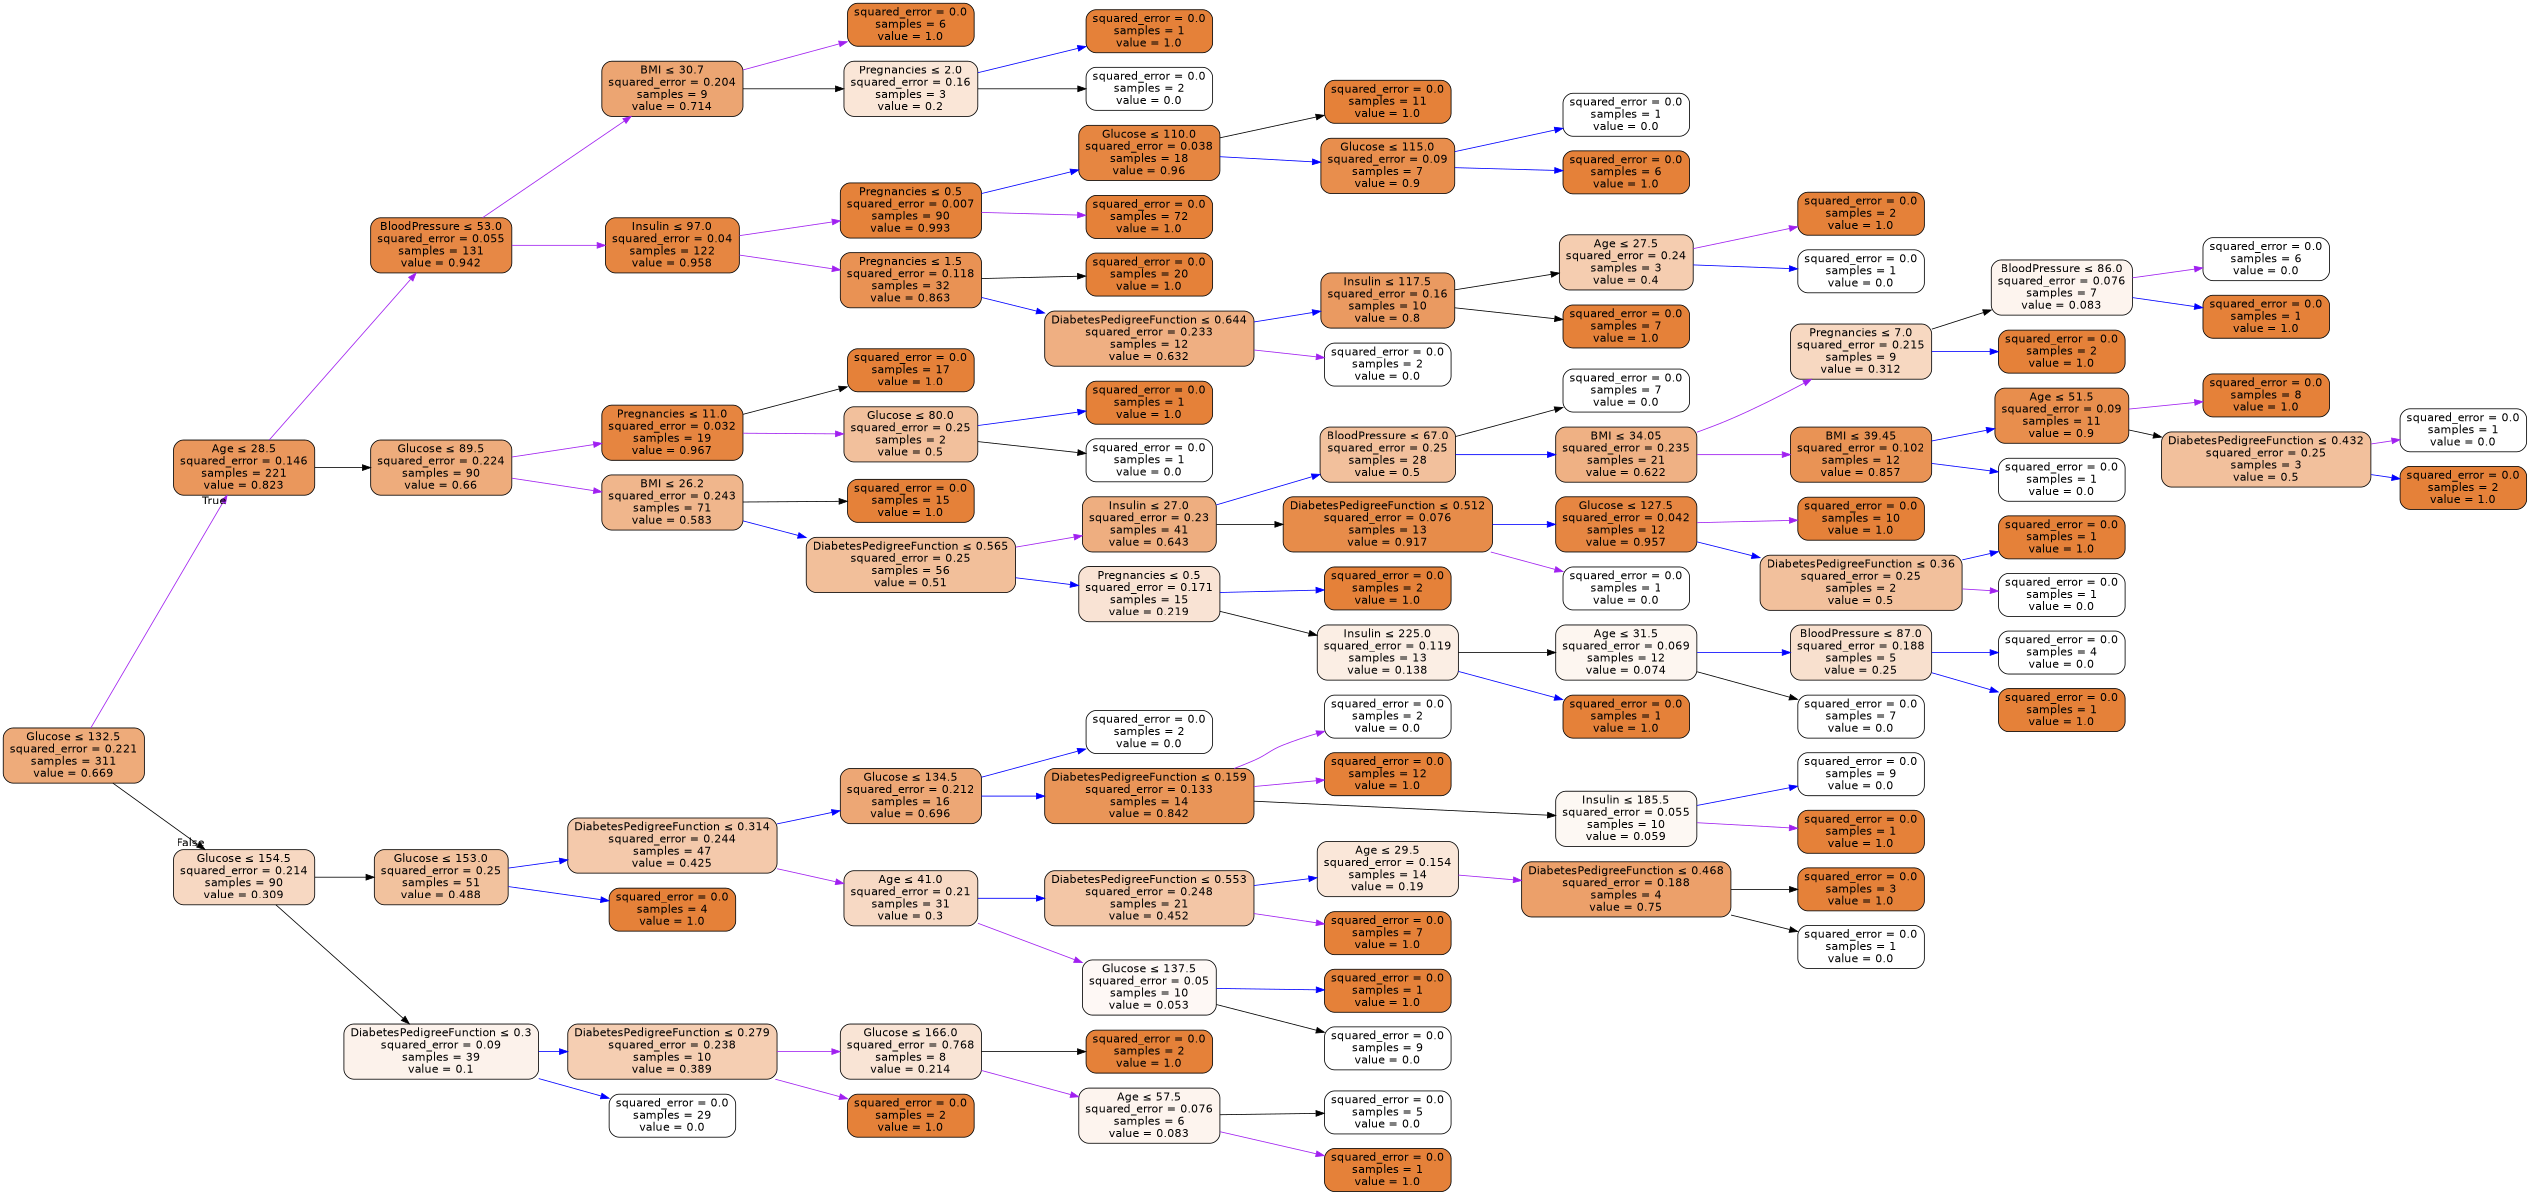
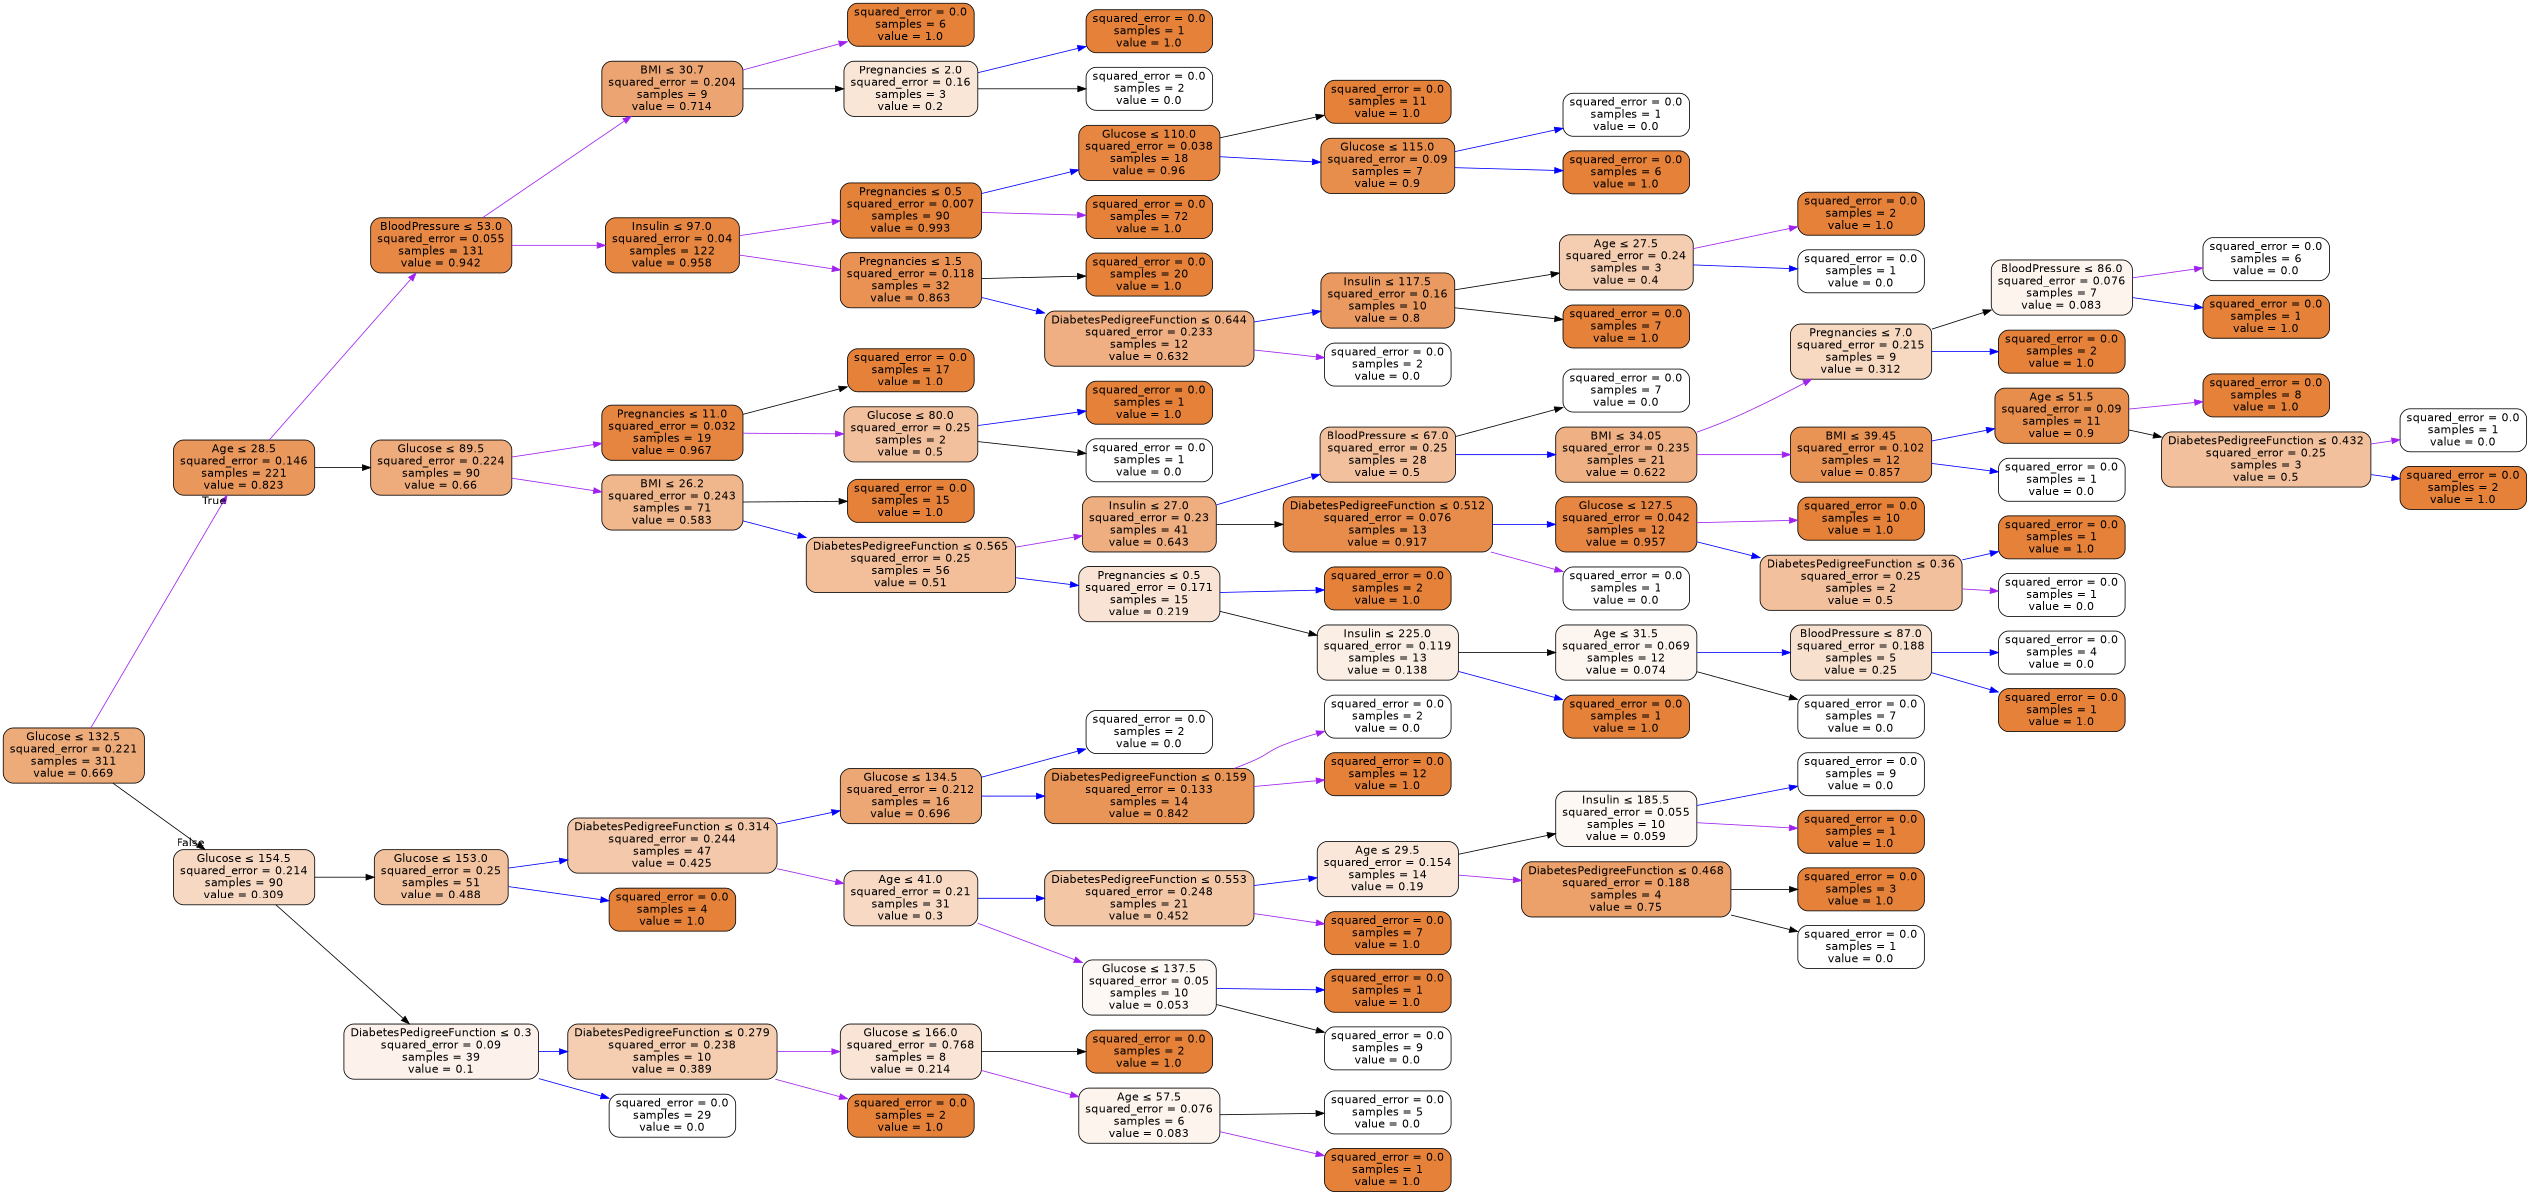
  digraph {
    rankdir=LR
    node [color=black fillcolor="#e58139" fontname=helvetica shape=box style="filled, rounded"]
    edge [color=blue fontname=helvetica]
    n1 [fillcolor="#eeab7a" label=<Glucose &le; 132.5<br/>squared_error = 0.221<br/>samples = 311<br/>value = 0.669>]
    n2 [fillcolor="#ea975c" label=<Age &le; 28.5<br/>squared_error = 0.146<br/>samples = 221<br/>value = 0.823>]
    n3 [fillcolor="#f7d8c2" label=<Glucose &le; 154.5<br/>squared_error = 0.214<br/>samples = 90<br/>value = 0.309>]
    n4 [fillcolor="#e78845" label=<BloodPressure &le; 53.0<br/>squared_error = 0.055<br/>samples = 131<br/>value = 0.942>]
    n5 [fillcolor="#eeac7c" label=<Glucose &le; 89.5<br/>squared_error = 0.224<br/>samples = 90<br/>value = 0.66>]
    n6 [fillcolor="#f2c29e" label=<Glucose &le; 153.0<br/>squared_error = 0.25<br/>samples = 51<br/>value = 0.488>]
    n7 [fillcolor="#fcf2eb" label=<DiabetesPedigreeFunction &le; 0.3<br/>squared_error = 0.09<br/>samples = 39<br/>value = 0.1>]
    n8 [fillcolor="#eca572" label=<BMI &le; 30.7<br/>squared_error = 0.204<br/>samples = 9<br/>value = 0.714>]
    n9 [fillcolor="#e68641" label=<Insulin &le; 97.0<br/>squared_error = 0.04<br/>samples = 122<br/>value = 0.958>]
    n10 [fillcolor="#e68540" label=<Pregnancies &le; 11.0<br/>squared_error = 0.032<br/>samples = 19<br/>value = 0.967>]
    n11 [fillcolor="#f0b68c" label=<BMI &le; 26.2<br/>squared_error = 0.243<br/>samples = 71<br/>value = 0.583>]
    n12 [label=<squared_error = 0.0<br/>samples = 6<br/>value = 1.0>]
    n13 [fillcolor="#fae6d7" label=<Pregnancies &le; 2.0<br/>squared_error = 0.16<br/>samples = 3<br/>value = 0.2>]
    n14 [fillcolor="#e5823a" label=<Pregnancies &le; 0.5<br/>squared_error = 0.007<br/>samples = 90<br/>value = 0.993>]
    n15 [fillcolor="#e99254" label=<Pregnancies &le; 1.5<br/>squared_error = 0.118<br/>samples = 32<br/>value = 0.863>]
    n16 [label=<squared_error = 0.0<br/>samples = 1<br/>value = 1.0>]
    n17 [fillcolor="#ffffff" label=<squared_error = 0.0<br/>samples = 2<br/>value = 0.0>]
    n18 [fillcolor="#e68641" label=<Glucose &le; 110.0<br/>squared_error = 0.038<br/>samples = 18<br/>value = 0.96>]
    n19 [label=<squared_error = 0.0<br/>samples = 72<br/>value = 1.0>]
    n20 [label=<squared_error = 0.0<br/>samples = 20<br/>value = 1.0>]
    n21 [fillcolor="#efaf82" label=<DiabetesPedigreeFunction &le; 0.644<br/>squared_error = 0.233<br/>samples = 12<br/>value = 0.632>]
    n22 [label=<squared_error = 0.0<br/>samples = 11<br/>value = 1.0>]
    n23 [fillcolor="#e88e4d" label=<Glucose &le; 115.0<br/>squared_error = 0.09<br/>samples = 7<br/>value = 0.9>]
    n24 [fillcolor="#ffffff" label=<squared_error = 0.0<br/>samples = 1<br/>value = 0.0>]
    n25 [label=<squared_error = 0.0<br/>samples = 6<br/>value = 1.0>]
    n26 [fillcolor="#ea9a61" label=<Insulin &le; 117.5<br/>squared_error = 0.16<br/>samples = 10<br/>value = 0.8>]
    n27 [fillcolor="#ffffff" label=<squared_error = 0.0<br/>samples = 2<br/>value = 0.0>]
    n28 [fillcolor="#f5cdb0" label=<Age &le; 27.5<br/>squared_error = 0.24<br/>samples = 3<br/>value = 0.4>]
    n29 [label=<squared_error = 0.0<br/>samples = 7<br/>value = 1.0>]
    n30 [label=<squared_error = 0.0<br/>samples = 2<br/>value = 1.0>]
    n31 [fillcolor="#ffffff" label=<squared_error = 0.0<br/>samples = 1<br/>value = 0.0>]
    n32 [label=<squared_error = 0.0<br/>samples = 17<br/>value = 1.0>]
    n33 [fillcolor="#f2c09c" label=<Glucose &le; 80.0<br/>squared_error = 0.25<br/>samples = 2<br/>value = 0.5>]
    n34 [label=<squared_error = 0.0<br/>samples = 15<br/>value = 1.0>]
    n35 [fillcolor="#f2bf9a" label=<DiabetesPedigreeFunction &le; 0.565<br/>squared_error = 0.25<br/>samples = 56<br/>value = 0.51>]
    n36 [label=<squared_error = 0.0<br/>samples = 1<br/>value = 1.0>]
    n37 [fillcolor="#ffffff" label=<squared_error = 0.0<br/>samples = 1<br/>value = 0.0>]
    n38 [fillcolor="#eeae80" label=<Insulin &le; 27.0<br/>squared_error = 0.23<br/>samples = 41<br/>value = 0.643>]
    n39 [fillcolor="#f9e3d4" label=<Pregnancies &le; 0.5<br/>squared_error = 0.171<br/>samples = 15<br/>value = 0.219>]
    n40 [fillcolor="#f2c09c" label=<BloodPressure &le; 67.0<br/>squared_error = 0.25<br/>samples = 28<br/>value = 0.5>]
    n41 [fillcolor="#e78c4a" label=<DiabetesPedigreeFunction &le; 0.512<br/>squared_error = 0.076<br/>samples = 13<br/>value = 0.917>]
    n42 [label=<squared_error = 0.0<br/>samples = 2<br/>value = 1.0>]
    n43 [fillcolor="#fbeee4" label=<Insulin &le; 225.0<br/>squared_error = 0.119<br/>samples = 13<br/>value = 0.138>]
    n44 [fillcolor="#ffffff" label=<squared_error = 0.0<br/>samples = 7<br/>value = 0.0>]
    n45 [fillcolor="#efb184" label=<BMI &le; 34.05<br/>squared_error = 0.235<br/>samples = 21<br/>value = 0.622>]
    n46 [fillcolor="#e68642" label=<Glucose &le; 127.5<br/>squared_error = 0.042<br/>samples = 12<br/>value = 0.957>]
    n47 [fillcolor="#ffffff" label=<squared_error = 0.0<br/>samples = 1<br/>value = 0.0>]
    n48 [fillcolor="#f7d8c1" label=<Pregnancies &le; 7.0<br/>squared_error = 0.215<br/>samples = 9<br/>value = 0.312>]
    n49 [fillcolor="#e99355" label=<BMI &le; 39.45<br/>squared_error = 0.102<br/>samples = 12<br/>value = 0.857>]
    n50 [fillcolor="#fdf4ee" label=<BloodPressure &le; 86.0<br/>squared_error = 0.076<br/>samples = 7<br/>value = 0.083>]
    n51 [label=<squared_error = 0.0<br/>samples = 2<br/>value = 1.0>]
    n52 [fillcolor="#e88e4d" label=<Age &le; 51.5<br/>squared_error = 0.09<br/>samples = 11<br/>value = 0.9>]
    n53 [fillcolor="#ffffff" label=<squared_error = 0.0<br/>samples = 1<br/>value = 0.0>]
    n54 [fillcolor="#ffffff" label=<squared_error = 0.0<br/>samples = 6<br/>value = 0.0>]
    n55 [label=<squared_error = 0.0<br/>samples = 1<br/>value = 1.0>]
    n56 [label=<squared_error = 0.0<br/>samples = 8<br/>value = 1.0>]
    n57 [fillcolor="#f2c09c" label=<DiabetesPedigreeFunction &le; 0.432<br/>squared_error = 0.25<br/>samples = 3<br/>value = 0.5>]
    n58 [fillcolor="#ffffff" label=<squared_error = 0.0<br/>samples = 1<br/>value = 0.0>]
    n59 [label=<squared_error = 0.0<br/>samples = 2<br/>value = 1.0>]
    n60 [label=<squared_error = 0.0<br/>samples = 10<br/>value = 1.0>]
    n61 [fillcolor="#f2c09c" label=<DiabetesPedigreeFunction &le; 0.36<br/>squared_error = 0.25<br/>samples = 2<br/>value = 0.5>]
    n62 [label=<squared_error = 0.0<br/>samples = 1<br/>value = 1.0>]
    n63 [fillcolor="#ffffff" label=<squared_error = 0.0<br/>samples = 1<br/>value = 0.0>]
    n64 [fillcolor="#fdf6f0" label=<Age &le; 31.5<br/>squared_error = 0.069<br/>samples = 12<br/>value = 0.074>]
    n65 [label=<squared_error = 0.0<br/>samples = 1<br/>value = 1.0>]
    n66 [fillcolor="#f8e0ce" label=<BloodPressure &le; 87.0<br/>squared_error = 0.188<br/>samples = 5<br/>value = 0.25>]
    n67 [fillcolor="#ffffff" label=<squared_error = 0.0<br/>samples = 7<br/>value = 0.0>]
    n68 [fillcolor="#ffffff" label=<squared_error = 0.0<br/>samples = 4<br/>value = 0.0>]
    n69 [label=<squared_error = 0.0<br/>samples = 1<br/>value = 1.0>]
    n70 [fillcolor="#f4c9ab" label=<DiabetesPedigreeFunction &le; 0.314<br/>squared_error = 0.244<br/>samples = 47<br/>value = 0.425>]
    n71 [label=<squared_error = 0.0<br/>samples = 4<br/>value = 1.0>]
    n72 [fillcolor="#f5ceb2" label=<DiabetesPedigreeFunction &le; 0.279<br/>squared_error = 0.238<br/>samples = 10<br/>value = 0.389>]
    n73 [fillcolor="#ffffff" label=<squared_error = 0.0<br/>samples = 29<br/>value = 0.0>]
    n74 [fillcolor="#eda775" label=<Glucose &le; 134.5<br/>squared_error = 0.212<br/>samples = 16<br/>value = 0.696>]
    n75 [fillcolor="#f7d9c4" label=<Age &le; 41.0<br/>squared_error = 0.21<br/>samples = 31<br/>value = 0.3>]
    n76 [fillcolor="#ffffff" label=<squared_error = 0.0<br/>samples = 2<br/>value = 0.0>]
    n77 [fillcolor="#e99558" label=<DiabetesPedigreeFunction &le; 0.159<br/>squared_error = 0.133<br/>samples = 14<br/>value = 0.842>]
    n78 [fillcolor="#f3c6a6" label=<DiabetesPedigreeFunction &le; 0.553<br/>squared_error = 0.248<br/>samples = 21<br/>value = 0.452>]
    n79 [fillcolor="#fef8f5" label=<Glucose &le; 137.5<br/>squared_error = 0.05<br/>samples = 10<br/>value = 0.053>]
    n80 [fillcolor="#ffffff" label=<squared_error = 0.0<br/>samples = 2<br/>value = 0.0>]
    n81 [label=<squared_error = 0.0<br/>samples = 12<br/>value = 1.0>]
    n82 [fillcolor="#fae7d9" label=<Age &le; 29.5<br/>squared_error = 0.154<br/>samples = 14<br/>value = 0.19>]
    n83 [label=<squared_error = 0.0<br/>samples = 7<br/>value = 1.0>]
    n84 [label=<squared_error = 0.0<br/>samples = 1<br/>value = 1.0>]
    n85 [fillcolor="#ffffff" label=<squared_error = 0.0<br/>samples = 9<br/>value = 0.0>]
    n86 [fillcolor="#fdf8f3" label=<Insulin &le; 185.5<br/>squared_error = 0.055<br/>samples = 10<br/>value = 0.059>]
    n87 [fillcolor="#eca06a" label=<DiabetesPedigreeFunction &le; 0.468<br/>squared_error = 0.188<br/>samples = 4<br/>value = 0.75>]
    n88 [fillcolor="#ffffff" label=<squared_error = 0.0<br/>samples = 9<br/>value = 0.0>]
    n89 [label=<squared_error = 0.0<br/>samples = 1<br/>value = 1.0>]
    n90 [label=<squared_error = 0.0<br/>samples = 3<br/>value = 1.0>]
    n91 [fillcolor="#ffffff" label=<squared_error = 0.0<br/>samples = 1<br/>value = 0.0>]
    n92 [fillcolor="#f9e4d5" label=<Glucose &le; 166.0<br/>squared_error = 0.768<br/>samples = 8<br/>value = 0.214>]
    n93 [label=<squared_error = 0.0<br/>samples = 2<br/>value = 1.0>]
    n94 [label=<squared_error = 0.0<br/>samples = 2<br/>value = 1.0>]
    n95 [fillcolor="#fdf4ee" label=<Age &le; 57.5<br/>squared_error = 0.076<br/>samples = 6<br/>value = 0.083>]
    n96 [fillcolor="#ffffff" label=<squared_error = 0.0<br/>samples = 5<br/>value = 0.0>]
    n97 [label=<squared_error = 0.0<br/>samples = 1<br/>value = 1.0>]
    n1 -> n2 [color=purple headlabel=True labelangle=45 labeldistance=2.5]
    n1 -> n3 [color=black headlabel=False labelangle=-45 labeldistance=2.5]
    n2 -> n4 [color=purple]
    n2 -> n5 [color=black]
    n3 -> n6 [color=black]
    n3 -> n7 [color=black]
    n4 -> n8 [color=purple]
    n4 -> n9 [color=purple]
    n5 -> n10 [color=purple]
    n5 -> n11 [color=purple]
    n6 -> n70
    n6 -> n71
    n7 -> n72
    n7 -> n73
    n8 -> n12 [color=purple]
    n8 -> n13 [color=black]
    n9 -> n14 [color=purple]
    n9 -> n15 [color=purple]
    n10 -> n32 [color=black]
    n10 -> n33 [color=purple]
    n11 -> n34 [color=black]
    n11 -> n35
    n13 -> n16
    n13 -> n17 [color=black]
    n14 -> n18
    n14 -> n19 [color=purple]
    n15 -> n20 [color=black]
    n15 -> n21
    n18 -> n22 [color=black]
    n18 -> n23
    n21 -> n26
    n21 -> n27 [color=purple]
    n23 -> n24
    n23 -> n25
    n26 -> n28 [color=black]
    n26 -> n29 [color=black]
    n28 -> n30 [color=purple]
    n28 -> n31
    n33 -> n36
    n33 -> n37 [color=black]
    n35 -> n38 [color=purple]
    n35 -> n39
    n38 -> n40
    n38 -> n41 [color=black]
    n39 -> n42
    n39 -> n43 [color=black]
    n40 -> n44 [color=black]
    n40 -> n45
    n41 -> n46
    n41 -> n47 [color=purple]
    n43 -> n64 [color=black]
    n43 -> n65
    n45 -> n48 [color=purple]
    n45 -> n49 [color=purple]
    n46 -> n60 [color=purple]
    n46 -> n61
    n48 -> n50 [color=black]
    n48 -> n51
    n49 -> n52
    n49 -> n53
    n50 -> n54 [color=purple]
    n50 -> n55
    n52 -> n56 [color=purple]
    n52 -> n57 [color=black]
    n57 -> n58 [color=purple]
    n57 -> n59
    n61 -> n62
    n61 -> n63 [color=purple]
    n64 -> n66
    n64 -> n67 [color=black]
    n66 -> n68
    n66 -> n69
    n70 -> n74
    n70 -> n75 [color=purple]
    n72 -> n92 [color=purple]
    n72 -> n93 [color=purple]
    n74 -> n76
    n74 -> n77
    n75 -> n78
    n75 -> n79 [color=purple]
    n77 -> n80 [color=purple]
    n77 -> n81 [color=purple]
    n78 -> n82
    n78 -> n83 [color=purple]
    n79 -> n84
    n79 -> n85 [color=black]
-   n77 -> n86 [color=black]
+   n82 -> n86 [color=black]
    n82 -> n87 [color=purple]
    n86 -> n88
    n86 -> n89 [color=purple]
    n87 -> n90 [color=black]
    n87 -> n91 [color=black]
    n92 -> n94 [color=black]
    n92 -> n95 [color=purple]
    n95 -> n96 [color=black]
    n95 -> n97 [color=purple]
  }
